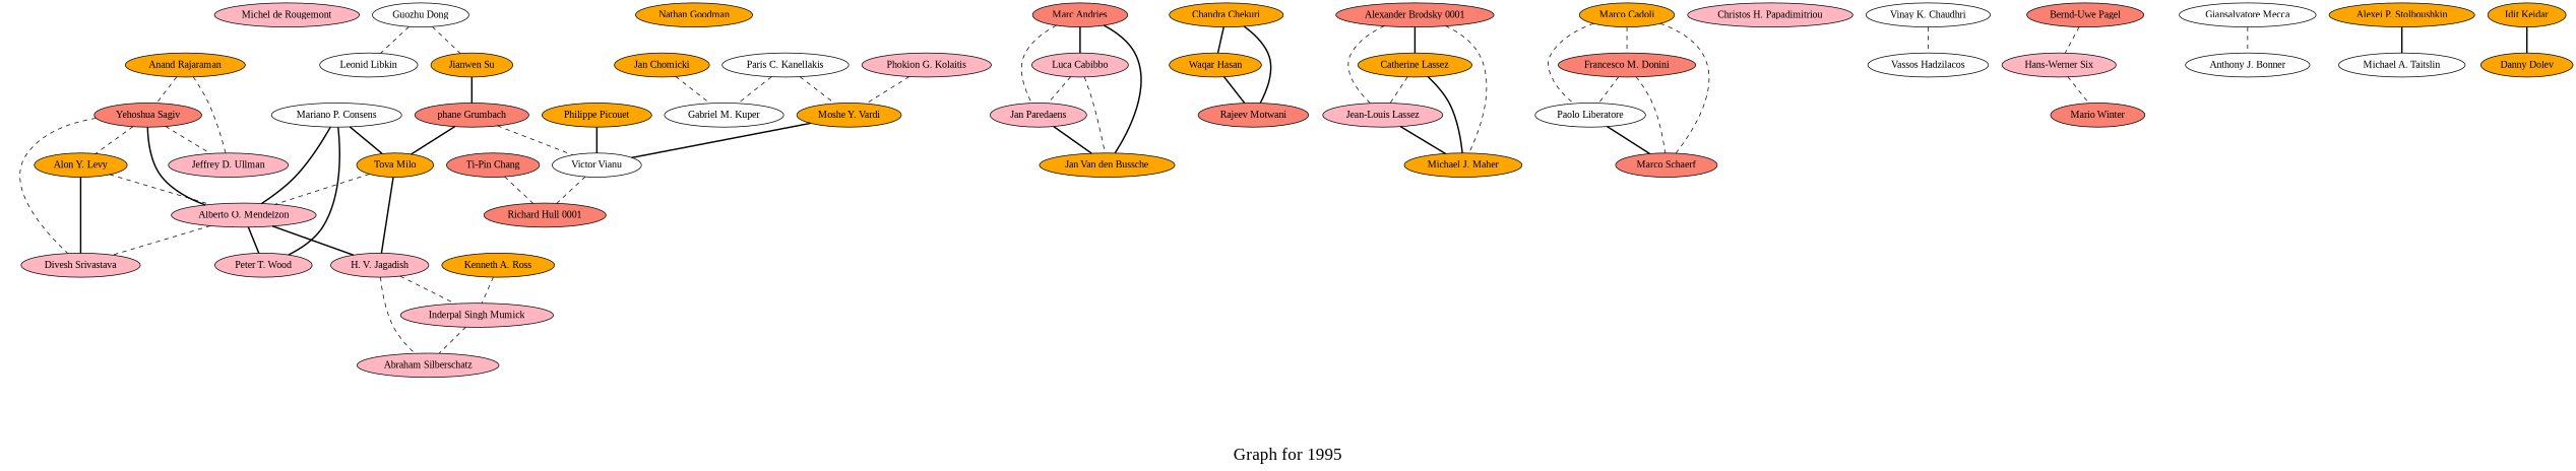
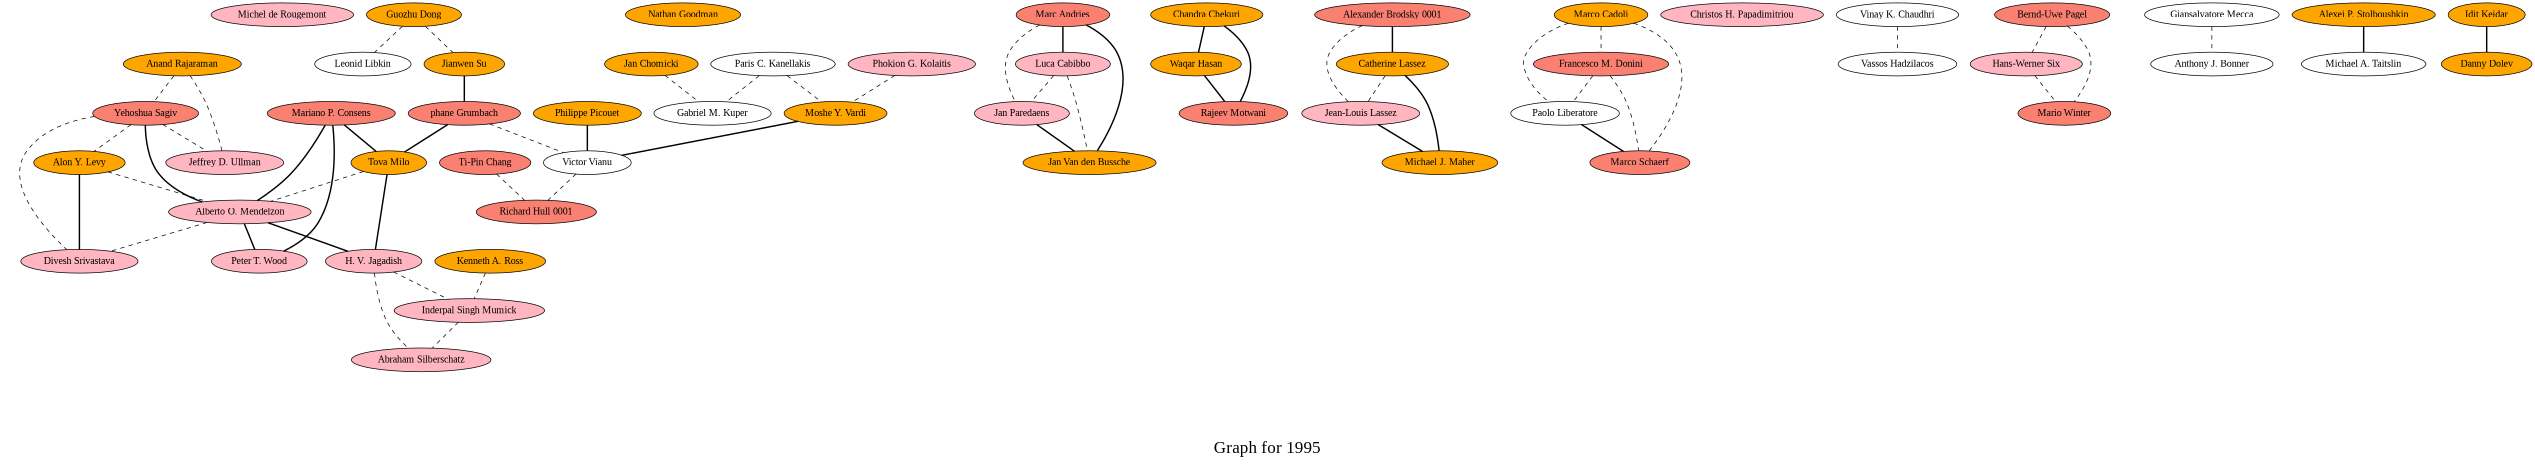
  graph {
    fontname="Liberation Serif"
    fontsize=24
    label="\nGraph for 1995\n"
    splines=true
    node [fillcolor=orange fontname="Liberation Serif" shape=ellipse style=filled]
    edge [fontname="Liberation Serif" style=dashed]
    n1 [fillcolor=lightpink height=0.3 label="Michel de Rougemont" width=0.3]
-   n2 [fillcolor=white height=0.3 label="Guozhu Dong" width=0.3]
+   n2 [height=0.3 label="Guozhu Dong" width=0.3]
    n3 [height=0.3 label="Jianwen Su" width=0.3]
    n4 [fillcolor=white height=0.3 label="Leonid Libkin" width=0.3]
    n5 [fillcolor=salmon height=0.3 label="phane Grumbach" width=0.3]
    n6 [height=0.3 label="Tova Milo" width=0.3]
    n7 [fillcolor=white height=0.3 label="Victor Vianu" width=0.3]
    n8 [fillcolor=lightpink height=0.3 label="Alberto O. Mendelzon" width=0.3]
    n9 [fillcolor=lightpink height=0.3 label="H. V. Jagadish" width=0.3]
    n10 [fillcolor=salmon height=0.3 label="Richard Hull 0001" width=0.3]
    n11 [height=0.3 label="Nathan Goodman" width=0.3]
    n12 [fillcolor=salmon height=0.3 label="Marc Andries" width=0.3]
    n13 [fillcolor=lightpink height=0.3 label="Luca Cabibbo" width=0.3]
    n14 [fillcolor=lightpink height=0.3 label="Jan Paredaens" width=0.3]
    n15 [height=0.3 label="Jan Van den Bussche" width=0.3]
    n16 [height=0.3 label="Anand Rajaraman" width=0.3]
    n17 [fillcolor=salmon height=0.3 label="Yehoshua Sagiv" width=0.3]
    n18 [fillcolor=lightpink height=0.3 label="Jeffrey D. Ullman" width=0.3]
    n19 [height=0.3 label="Alon Y. Levy" width=0.3]
    n20 [fillcolor=lightpink height=0.3 label="Divesh Srivastava" width=0.3]
    n21 [fillcolor=lightpink height=0.3 label="Peter T. Wood" width=0.3]
-   n22 [fillcolor=white height=0.3 label="Mariano P. Consens" width=0.3]
+   n22 [fillcolor=salmon height=0.3 label="Mariano P. Consens" width=0.3]
    n23 [fillcolor=lightpink height=0.3 label="Inderpal Singh Mumick" width=0.3]
    n24 [fillcolor=lightpink height=0.3 label="Abraham Silberschatz" width=0.3]
    n25 [fillcolor=white height=0.3 label="Paris C. Kanellakis" width=0.3]
    n26 [height=0.3 label="Moshe Y. Vardi" width=0.3]
    n27 [fillcolor=white height=0.3 label="Gabriel M. Kuper" width=0.3]
    n28 [height=0.3 label="Chandra Chekuri" width=0.3]
    n29 [height=0.3 label="Waqar Hasan" width=0.3]
    n30 [fillcolor=salmon height=0.3 label="Rajeev Motwani" width=0.3]
    n31 [height=0.3 label="Kenneth A. Ross" width=0.3]
    n32 [fillcolor=lightpink height=0.3 label="Phokion G. Kolaitis" width=0.3]
    n33 [fillcolor=salmon height=0.3 label="Alexander Brodsky 0001" width=0.3]
    n34 [height=0.3 label="Catherine Lassez" width=0.3]
    n35 [fillcolor=lightpink height=0.3 label="Jean-Louis Lassez" width=0.3]
    n36 [height=0.3 label="Michael J. Maher" width=0.3]
    n37 [height=0.3 label="Marco Cadoli" width=0.3]
    n38 [fillcolor=salmon height=0.3 label="Francesco M. Donini" width=0.3]
    n39 [fillcolor=white height=0.3 label="Paolo Liberatore" width=0.3]
    n40 [fillcolor=salmon height=0.3 label="Marco Schaerf" width=0.3]
    n41 [fillcolor=lightpink height=0.3 label="Christos H. Papadimitriou" width=0.3]
    n42 [height=0.3 label="Philippe Picouet" width=0.3]
    n43 [fillcolor=white height=0.3 label="Vinay K. Chaudhri" width=0.3]
    n44 [fillcolor=white height=0.3 label="Vassos Hadzilacos" width=0.3]
    n45 [fillcolor=salmon height=0.3 label="Bernd-Uwe Pagel" width=0.3]
    n46 [fillcolor=lightpink height=0.3 label="Hans-Werner Six" width=0.3]
    n47 [fillcolor=salmon height=0.3 label="Mario Winter" width=0.3]
    n48 [fillcolor=white height=0.3 label="Giansalvatore Mecca" width=0.3]
    n49 [fillcolor=white height=0.3 label="Anthony J. Bonner" width=0.3]
    n50 [fillcolor=salmon height=0.3 label="Ti-Pin Chang" width=0.3]
    n51 [height=0.3 label="Jan Chomicki" width=0.3]
    n52 [height=0.3 label="Alexei P. Stolboushkin" width=0.3]
    n53 [fillcolor=white height=0.3 label="Michael A. Taitslin" width=0.3]
    n54 [height=0.3 label="Idit Keidar" width=0.3]
    n55 [height=0.3 label="Danny Dolev" width=0.3]
    n2 -- n3
    n2 -- n4
    n3 -- n5 [style=bold]
    n5 -- n6 [style=bold]
    n5 -- n7
    n6 -- n8
    n6 -- n9 [style=bold]
    n7 -- n10
    n8 -- n9 [style=bold]
    n8 -- n20
    n8 -- n21 [style=bold]
    n9 -- n23
    n9 -- n24
    n12 -- n13 [style=bold]
    n12 -- n14
    n12 -- n15 [style=bold]
    n13 -- n14
    n13 -- n15
    n14 -- n15 [style=bold]
    n16 -- n17
    n16 -- n18
    n17 -- n8 [style=bold]
    n17 -- n18
    n17 -- n19
    n17 -- n20
    n19 -- n8
    n19 -- n20 [style=bold]
    n22 -- n6 [style=bold]
    n22 -- n8 [style=bold]
    n22 -- n21 [style=bold]
    n23 -- n24
    n25 -- n26
    n25 -- n27
    n26 -- n7 [style=bold]
    n28 -- n29 [style=bold]
    n28 -- n30 [style=bold]
    n29 -- n30 [style=bold]
    n31 -- n23
    n32 -- n26
    n33 -- n34 [style=bold]
    n33 -- n35
-   n33 -- n36
    n34 -- n35
    n34 -- n36 [style=bold]
    n35 -- n36 [style=bold]
    n37 -- n38
    n37 -- n39
    n37 -- n40
    n38 -- n39
    n38 -- n40
    n39 -- n40 [style=bold]
    n42 -- n7 [style=bold]
    n43 -- n44
    n45 -- n46
+   n45 -- n47
    n46 -- n47
    n48 -- n49
    n50 -- n10
    n51 -- n27
    n52 -- n53 [style=bold]
    n54 -- n55 [style=bold]
  }
